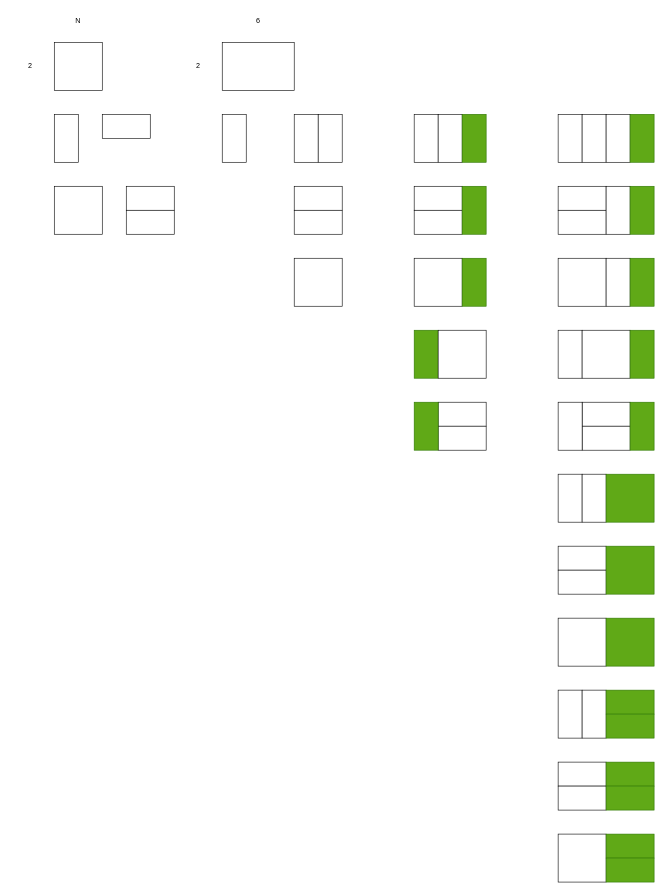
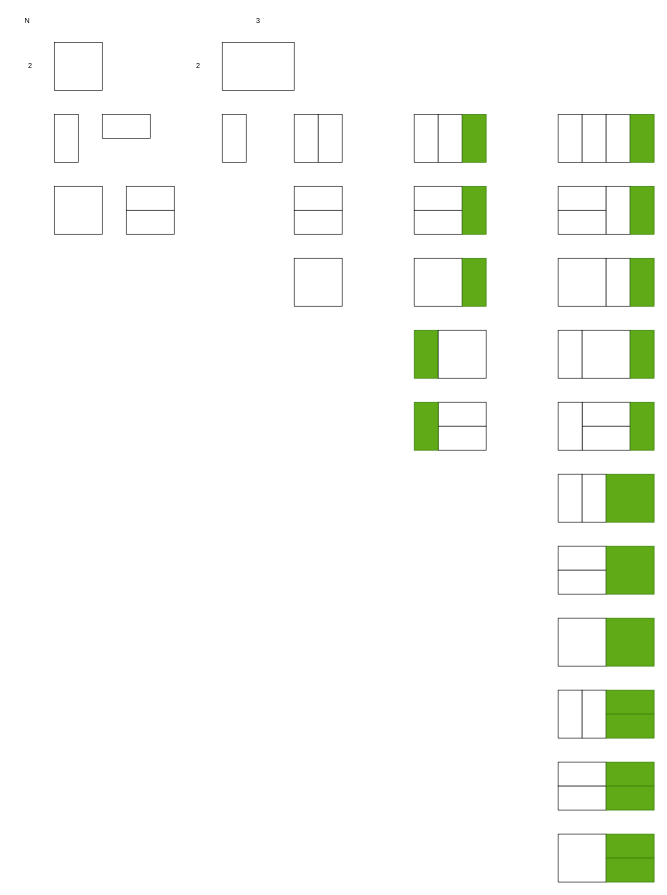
  <mxCell id="0" />
  <mxCell id="1" parent="0" />
  <mxCell id="2" value="" style="rounded=0;whiteSpace=wrap;html=1;" vertex="1" parent="1"><mxGeometry x="90" y="70" width="80" height="80" as="geometry" /></mxCell>
  <mxCell id="3" value="2" style="text;html=1;strokeColor=none;fillColor=none;align=center;verticalAlign=middle;whiteSpace=wrap;rounded=0;" vertex="1" parent="1"><mxGeometry x="20" y="95" width="60" height="30" as="geometry" /></mxCell>
- <mxCell id="4" value="N" style="text;html=1;strokeColor=none;fillColor=none;align=center;verticalAlign=middle;whiteSpace=wrap;rounded=0;" vertex="1" parent="1"><mxGeometry x="100" y="20" width="60" height="30" as="geometry" /></mxCell>
+ <mxCell id="4" value="N" style="text;html=1;strokeColor=none;fillColor=none;align=center;verticalAlign=middle;whiteSpace=wrap;rounded=0;" vertex="1" parent="1"><mxGeometry x="15" y="20" width="60" height="30" as="geometry" /></mxCell>
  <mxCell id="5" value="" style="rounded=0;whiteSpace=wrap;html=1;" vertex="1" parent="1"><mxGeometry x="90" y="190" width="40" height="80" as="geometry" /></mxCell>
  <mxCell id="6" value="" style="rounded=0;whiteSpace=wrap;html=1;" vertex="1" parent="1"><mxGeometry x="170" y="190" width="80" height="40" as="geometry" /></mxCell>
  <mxCell id="7" value="" style="rounded=0;whiteSpace=wrap;html=1;" vertex="1" parent="1"><mxGeometry x="90" y="310" width="80" height="80" as="geometry" /></mxCell>
  <mxCell id="8" value="" style="rounded=0;whiteSpace=wrap;html=1;" vertex="1" parent="1"><mxGeometry x="370" y="70" width="120" height="80" as="geometry" /></mxCell>
  <mxCell id="9" value="2" style="text;html=1;strokeColor=none;fillColor=none;align=center;verticalAlign=middle;whiteSpace=wrap;rounded=0;" vertex="1" parent="1"><mxGeometry x="300" y="95" width="60" height="30" as="geometry" /></mxCell>
- <mxCell id="10" value="6" style="text;html=1;strokeColor=none;fillColor=none;align=center;verticalAlign=middle;whiteSpace=wrap;rounded=0;" vertex="1" parent="1"><mxGeometry x="400" y="20" width="60" height="30" as="geometry" /></mxCell>
+ <mxCell id="10" value="3" style="text;html=1;strokeColor=none;fillColor=none;align=center;verticalAlign=middle;whiteSpace=wrap;rounded=0;" vertex="1" parent="1"><mxGeometry x="400" y="20" width="60" height="30" as="geometry" /></mxCell>
  <mxCell id="11" value="" style="rounded=0;whiteSpace=wrap;html=1;" vertex="1" parent="1"><mxGeometry x="370" y="190" width="40" height="80" as="geometry" /></mxCell>
  <mxCell id="12" value="" style="rounded=0;whiteSpace=wrap;html=1;" vertex="1" parent="1"><mxGeometry x="490" y="190" width="40" height="80" as="geometry" /></mxCell>
  <mxCell id="13" value="" style="rounded=0;whiteSpace=wrap;html=1;" vertex="1" parent="1"><mxGeometry x="530" y="190" width="40" height="80" as="geometry" /></mxCell>
  <mxCell id="14" value="" style="rounded=0;whiteSpace=wrap;html=1;" vertex="1" parent="1"><mxGeometry x="490" y="310" width="80" height="40" as="geometry" /></mxCell>
  <mxCell id="15" value="" style="rounded=0;whiteSpace=wrap;html=1;" vertex="1" parent="1"><mxGeometry x="490" y="350" width="80" height="40" as="geometry" /></mxCell>
  <mxCell id="16" value="" style="rounded=0;whiteSpace=wrap;html=1;" vertex="1" parent="1"><mxGeometry x="490" y="430" width="80" height="80" as="geometry" /></mxCell>
  <mxCell id="17" value="" style="rounded=0;whiteSpace=wrap;html=1;" vertex="1" parent="1"><mxGeometry x="210" y="310" width="80" height="40" as="geometry" /></mxCell>
  <mxCell id="18" value="" style="rounded=0;whiteSpace=wrap;html=1;" vertex="1" parent="1"><mxGeometry x="210" y="350" width="80" height="40" as="geometry" /></mxCell>
  <mxCell id="19" value="" style="rounded=0;whiteSpace=wrap;html=1;" vertex="1" parent="1"><mxGeometry x="690" y="190" width="40" height="80" as="geometry" /></mxCell>
  <mxCell id="20" value="" style="rounded=0;whiteSpace=wrap;html=1;" vertex="1" parent="1"><mxGeometry x="730" y="190" width="40" height="80" as="geometry" /></mxCell>
  <mxCell id="21" value="" style="rounded=0;whiteSpace=wrap;html=1;" vertex="1" parent="1"><mxGeometry x="690" y="310" width="80" height="40" as="geometry" /></mxCell>
  <mxCell id="22" value="" style="rounded=0;whiteSpace=wrap;html=1;" vertex="1" parent="1"><mxGeometry x="690" y="350" width="80" height="40" as="geometry" /></mxCell>
  <mxCell id="23" value="" style="rounded=0;whiteSpace=wrap;html=1;" vertex="1" parent="1"><mxGeometry x="690" y="430" width="80" height="80" as="geometry" /></mxCell>
  <mxCell id="24" value="" style="rounded=0;whiteSpace=wrap;html=1;fillColor=#60a917;fontColor=#ffffff;strokeColor=#2D7600;" vertex="1" parent="1"><mxGeometry x="770" y="190" width="40" height="80" as="geometry" /></mxCell>
  <mxCell id="25" value="" style="rounded=0;whiteSpace=wrap;html=1;fillColor=#60a917;fontColor=#ffffff;strokeColor=#2D7600;" vertex="1" parent="1"><mxGeometry x="770" y="310" width="40" height="80" as="geometry" /></mxCell>
  <mxCell id="26" value="" style="rounded=0;whiteSpace=wrap;html=1;fillColor=#60a917;fontColor=#ffffff;strokeColor=#2D7600;" vertex="1" parent="1"><mxGeometry x="770" y="430" width="40" height="80" as="geometry" /></mxCell>
  <mxCell id="27" value="" style="rounded=0;whiteSpace=wrap;html=1;fillColor=#60a917;fontColor=#ffffff;strokeColor=#2D7600;" vertex="1" parent="1"><mxGeometry x="690" y="550" width="40" height="80" as="geometry" /></mxCell>
  <mxCell id="28" value="" style="rounded=0;whiteSpace=wrap;html=1;" vertex="1" parent="1"><mxGeometry x="730" y="550" width="80" height="80" as="geometry" /></mxCell>
  <mxCell id="29" value="" style="rounded=0;whiteSpace=wrap;html=1;" vertex="1" parent="1"><mxGeometry x="730" y="670" width="80" height="40" as="geometry" /></mxCell>
  <mxCell id="30" value="" style="rounded=0;whiteSpace=wrap;html=1;" vertex="1" parent="1"><mxGeometry x="730" y="710" width="80" height="40" as="geometry" /></mxCell>
  <mxCell id="31" value="" style="rounded=0;whiteSpace=wrap;html=1;fillColor=#60a917;fontColor=#ffffff;strokeColor=#2D7600;" vertex="1" parent="1"><mxGeometry x="690" y="670" width="40" height="80" as="geometry" /></mxCell>
  <mxCell id="32" value="" style="rounded=0;whiteSpace=wrap;html=1;" vertex="1" parent="1"><mxGeometry x="930" y="190" width="40" height="80" as="geometry" /></mxCell>
  <mxCell id="33" value="" style="rounded=0;whiteSpace=wrap;html=1;" vertex="1" parent="1"><mxGeometry x="970" y="190" width="40" height="80" as="geometry" /></mxCell>
  <mxCell id="34" value="" style="rounded=0;whiteSpace=wrap;html=1;" vertex="1" parent="1"><mxGeometry x="930" y="310" width="80" height="40" as="geometry" /></mxCell>
  <mxCell id="35" value="" style="rounded=0;whiteSpace=wrap;html=1;" vertex="1" parent="1"><mxGeometry x="930" y="350" width="80" height="40" as="geometry" /></mxCell>
  <mxCell id="36" value="" style="rounded=0;whiteSpace=wrap;html=1;" vertex="1" parent="1"><mxGeometry x="930" y="430" width="80" height="80" as="geometry" /></mxCell>
  <mxCell id="37" value="" style="rounded=0;whiteSpace=wrap;html=1;" vertex="1" parent="1"><mxGeometry x="1010" y="190" width="40" height="80" as="geometry" /></mxCell>
  <mxCell id="38" value="" style="rounded=0;whiteSpace=wrap;html=1;" vertex="1" parent="1"><mxGeometry x="1010" y="310" width="40" height="80" as="geometry" /></mxCell>
  <mxCell id="39" value="" style="rounded=0;whiteSpace=wrap;html=1;" vertex="1" parent="1"><mxGeometry x="1010" y="430" width="40" height="80" as="geometry" /></mxCell>
  <mxCell id="40" value="" style="rounded=0;whiteSpace=wrap;html=1;" vertex="1" parent="1"><mxGeometry x="930" y="550" width="40" height="80" as="geometry" /></mxCell>
  <mxCell id="41" value="" style="rounded=0;whiteSpace=wrap;html=1;" vertex="1" parent="1"><mxGeometry x="970" y="550" width="80" height="80" as="geometry" /></mxCell>
  <mxCell id="42" value="" style="rounded=0;whiteSpace=wrap;html=1;" vertex="1" parent="1"><mxGeometry x="970" y="670" width="80" height="40" as="geometry" /></mxCell>
  <mxCell id="43" value="" style="rounded=0;whiteSpace=wrap;html=1;" vertex="1" parent="1"><mxGeometry x="970" y="710" width="80" height="40" as="geometry" /></mxCell>
  <mxCell id="44" value="" style="rounded=0;whiteSpace=wrap;html=1;" vertex="1" parent="1"><mxGeometry x="930" y="670" width="40" height="80" as="geometry" /></mxCell>
  <mxCell id="45" value="" style="rounded=0;whiteSpace=wrap;html=1;fillColor=#60a917;fontColor=#ffffff;strokeColor=#2D7600;" vertex="1" parent="1"><mxGeometry x="1050" y="190" width="40" height="80" as="geometry" /></mxCell>
  <mxCell id="46" value="" style="rounded=0;whiteSpace=wrap;html=1;fillColor=#60a917;fontColor=#ffffff;strokeColor=#2D7600;" vertex="1" parent="1"><mxGeometry x="1050" y="310" width="40" height="80" as="geometry" /></mxCell>
  <mxCell id="47" value="" style="rounded=0;whiteSpace=wrap;html=1;fillColor=#60a917;fontColor=#ffffff;strokeColor=#2D7600;" vertex="1" parent="1"><mxGeometry x="1050" y="430" width="40" height="80" as="geometry" /></mxCell>
  <mxCell id="48" value="" style="rounded=0;whiteSpace=wrap;html=1;fillColor=#60a917;fontColor=#ffffff;strokeColor=#2D7600;" vertex="1" parent="1"><mxGeometry x="1050" y="550" width="40" height="80" as="geometry" /></mxCell>
  <mxCell id="49" value="" style="rounded=0;whiteSpace=wrap;html=1;fillColor=#60a917;fontColor=#ffffff;strokeColor=#2D7600;" vertex="1" parent="1"><mxGeometry x="1050" y="670" width="40" height="80" as="geometry" /></mxCell>
  <mxCell id="50" value="" style="rounded=0;whiteSpace=wrap;html=1;" vertex="1" parent="1"><mxGeometry x="930" y="790" width="40" height="80" as="geometry" /></mxCell>
  <mxCell id="51" value="" style="rounded=0;whiteSpace=wrap;html=1;" vertex="1" parent="1"><mxGeometry x="970" y="790" width="40" height="80" as="geometry" /></mxCell>
  <mxCell id="52" value="" style="rounded=0;whiteSpace=wrap;html=1;" vertex="1" parent="1"><mxGeometry x="930" y="910" width="80" height="40" as="geometry" /></mxCell>
  <mxCell id="53" value="" style="rounded=0;whiteSpace=wrap;html=1;" vertex="1" parent="1"><mxGeometry x="930" y="950" width="80" height="40" as="geometry" /></mxCell>
  <mxCell id="54" value="" style="rounded=0;whiteSpace=wrap;html=1;" vertex="1" parent="1"><mxGeometry x="930" y="1030" width="80" height="80" as="geometry" /></mxCell>
  <mxCell id="55" value="" style="rounded=0;whiteSpace=wrap;html=1;fillColor=#60a917;fontColor=#ffffff;strokeColor=#2D7600;" vertex="1" parent="1"><mxGeometry x="1010" y="790" width="80" height="80" as="geometry" /></mxCell>
  <mxCell id="56" value="" style="rounded=0;whiteSpace=wrap;html=1;fillColor=#60a917;fontColor=#ffffff;strokeColor=#2D7600;" vertex="1" parent="1"><mxGeometry x="1010" y="1030" width="80" height="80" as="geometry" /></mxCell>
  <mxCell id="57" value="" style="rounded=0;whiteSpace=wrap;html=1;fillColor=#60a917;fontColor=#ffffff;strokeColor=#2D7600;" vertex="1" parent="1"><mxGeometry x="1010" y="910" width="80" height="80" as="geometry" /></mxCell>
  <mxCell id="58" value="" style="rounded=0;whiteSpace=wrap;html=1;" vertex="1" parent="1"><mxGeometry x="930" y="1150" width="40" height="80" as="geometry" /></mxCell>
  <mxCell id="59" value="" style="rounded=0;whiteSpace=wrap;html=1;" vertex="1" parent="1"><mxGeometry x="970" y="1150" width="40" height="80" as="geometry" /></mxCell>
  <mxCell id="60" value="" style="rounded=0;whiteSpace=wrap;html=1;" vertex="1" parent="1"><mxGeometry x="930" y="1270" width="80" height="40" as="geometry" /></mxCell>
  <mxCell id="61" value="" style="rounded=0;whiteSpace=wrap;html=1;" vertex="1" parent="1"><mxGeometry x="930" y="1310" width="80" height="40" as="geometry" /></mxCell>
  <mxCell id="62" value="" style="rounded=0;whiteSpace=wrap;html=1;" vertex="1" parent="1"><mxGeometry x="930" y="1390" width="80" height="80" as="geometry" /></mxCell>
  <mxCell id="63" value="" style="rounded=0;whiteSpace=wrap;html=1;fillColor=#60a917;fontColor=#ffffff;strokeColor=#2D7600;" vertex="1" parent="1"><mxGeometry x="1010" y="1150" width="80" height="40" as="geometry" /></mxCell>
  <mxCell id="64" value="" style="rounded=0;whiteSpace=wrap;html=1;fillColor=#60a917;fontColor=#ffffff;strokeColor=#2D7600;" vertex="1" parent="1"><mxGeometry x="1010" y="1190" width="80" height="40" as="geometry" /></mxCell>
  <mxCell id="65" value="" style="rounded=0;whiteSpace=wrap;html=1;fillColor=#60a917;fontColor=#ffffff;strokeColor=#2D7600;" vertex="1" parent="1"><mxGeometry x="1010" y="1270" width="80" height="40" as="geometry" /></mxCell>
  <mxCell id="66" value="" style="rounded=0;whiteSpace=wrap;html=1;fillColor=#60a917;fontColor=#ffffff;strokeColor=#2D7600;" vertex="1" parent="1"><mxGeometry x="1010" y="1310" width="80" height="40" as="geometry" /></mxCell>
  <mxCell id="67" value="" style="rounded=0;whiteSpace=wrap;html=1;fillColor=#60a917;fontColor=#ffffff;strokeColor=#2D7600;" vertex="1" parent="1"><mxGeometry x="1010" y="1390" width="80" height="40" as="geometry" /></mxCell>
  <mxCell id="68" value="" style="rounded=0;whiteSpace=wrap;html=1;fillColor=#60a917;fontColor=#ffffff;strokeColor=#2D7600;" vertex="1" parent="1"><mxGeometry x="1010" y="1430" width="80" height="40" as="geometry" /></mxCell>
